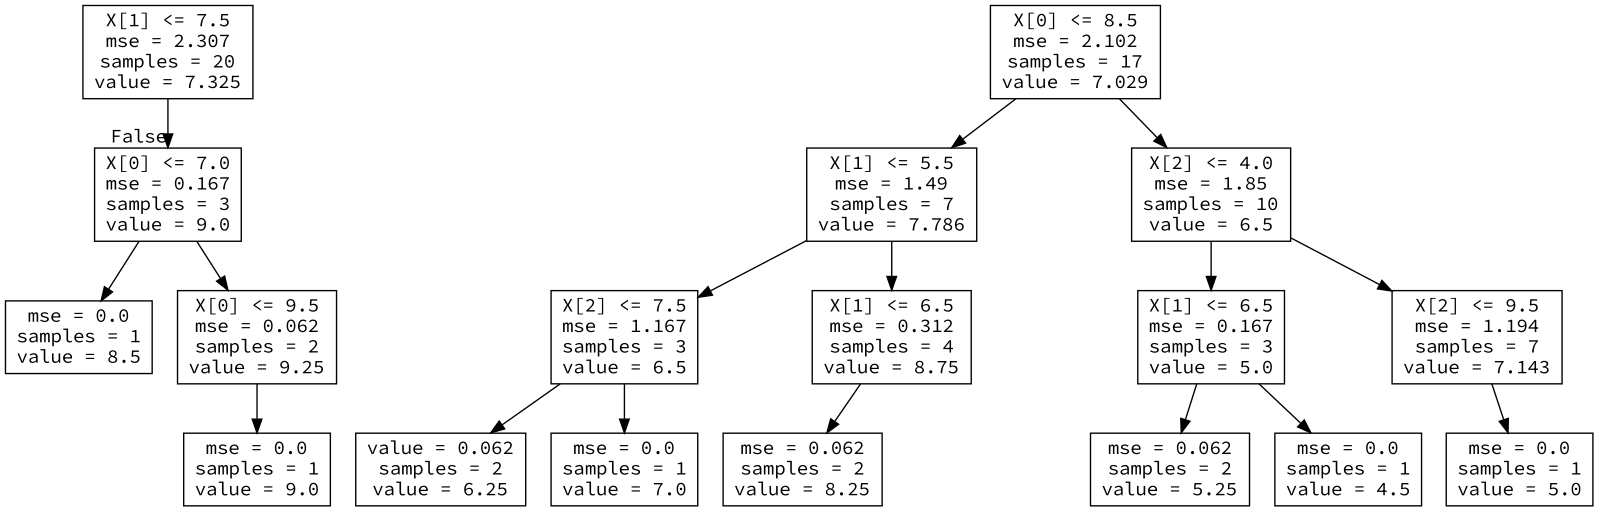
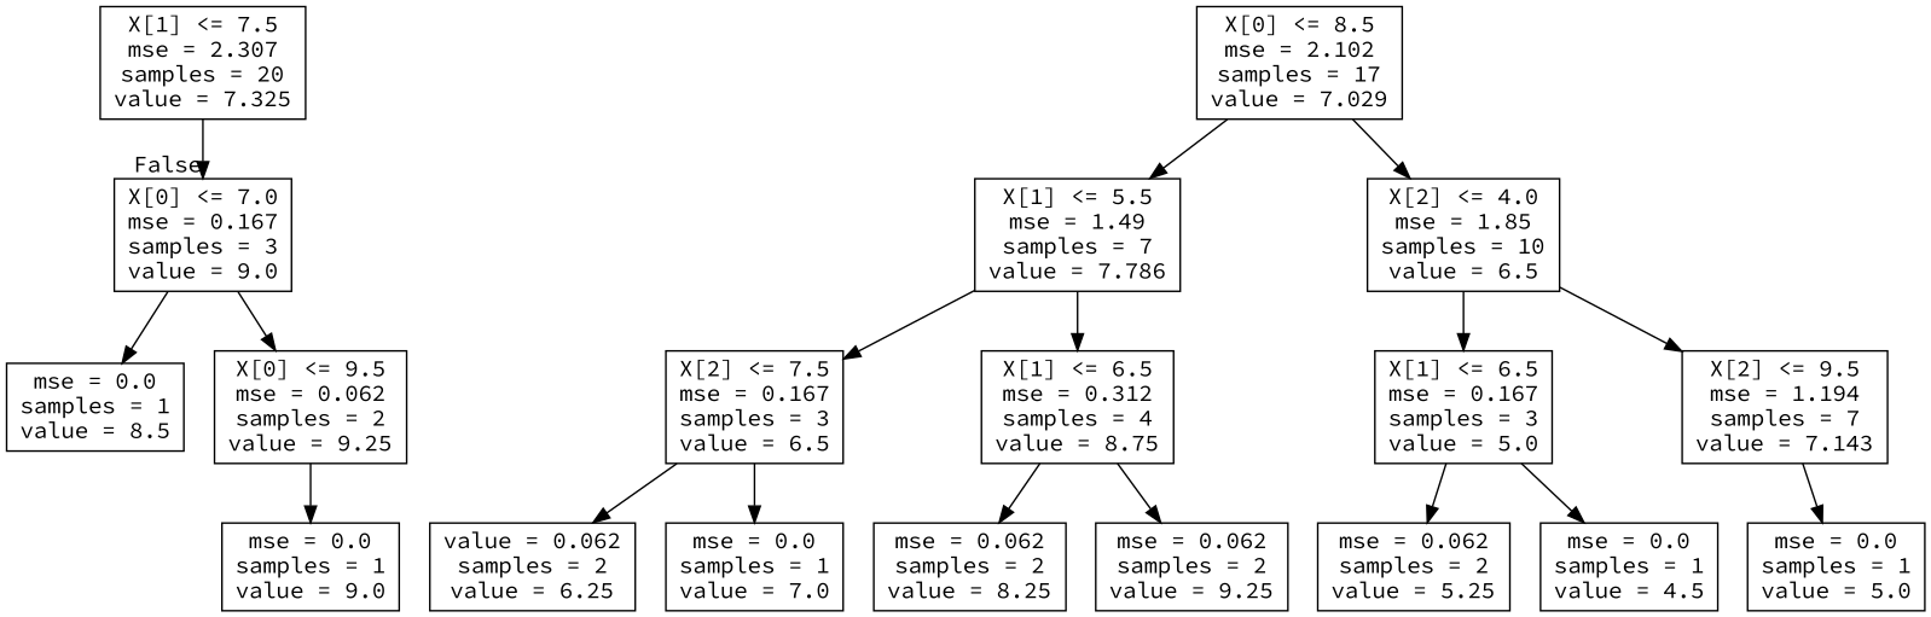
  digraph {
    fontname="Source Code Pro"
    node [fontname="Source Code Pro" shape=box]
    edge [fontname="Source Code Pro"]
    n1 [label="X[1] <= 7.5\nmse = 2.307\nsamples = 20\nvalue = 7.325"]
    n2 [label="X[0] <= 7.0\nmse = 0.167\nsamples = 3\nvalue = 9.0"]
    n3 [label="X[0] <= 8.5\nmse = 2.102\nsamples = 17\nvalue = 7.029"]
    n4 [label="X[1] <= 5.5\nmse = 1.49\nsamples = 7\nvalue = 7.786"]
    n5 [label="X[2] <= 4.0\nmse = 1.85\nsamples = 10\nvalue = 6.5"]
    n6 [label="mse = 0.0\nsamples = 1\nvalue = 8.5"]
    n7 [label="X[0] <= 9.5\nmse = 0.062\nsamples = 2\nvalue = 9.25"]
-   n8 [label="X[2] <= 7.5\nmse = 1.167\nsamples = 3\nvalue = 6.5"]
+   n8 [label="X[2] <= 7.5\nmse = 0.167\nsamples = 3\nvalue = 6.5"]
    n9 [label="X[1] <= 6.5\nmse = 0.312\nsamples = 4\nvalue = 8.75"]
    n10 [label="X[1] <= 6.5\nmse = 0.167\nsamples = 3\nvalue = 5.0"]
    n11 [label="X[2] <= 9.5\nmse = 1.194\nsamples = 7\nvalue = 7.143"]
    n12 [label="value = 0.062\nsamples = 2\nvalue = 6.25"]
    n13 [label="mse = 0.0\nsamples = 1\nvalue = 7.0"]
    n14 [label="mse = 0.062\nsamples = 2\nvalue = 8.25"]
+   n15 [label="mse = 0.062\nsamples = 2\nvalue = 9.25"]
    n16 [label="mse = 0.062\nsamples = 2\nvalue = 5.25"]
    n17 [label="mse = 0.0\nsamples = 1\nvalue = 4.5"]
    n18 [label="mse = 0.0\nsamples = 1\nvalue = 5.0"]
    n19 [label="mse = 0.0\nsamples = 1\nvalue = 9.0"]
    n1 -> n2 [headlabel=False labelangle=-45 labeldistance=2.5]
    n2 -> n6
    n2 -> n7
    n3 -> n4
    n3 -> n5
    n4 -> n8
    n4 -> n9
    n5 -> n10
    n5 -> n11
    n7 -> n19
    n8 -> n12
    n8 -> n13
    n9 -> n14
+   n9 -> n15
    n10 -> n16
    n10 -> n17
    n11 -> n18
  }
